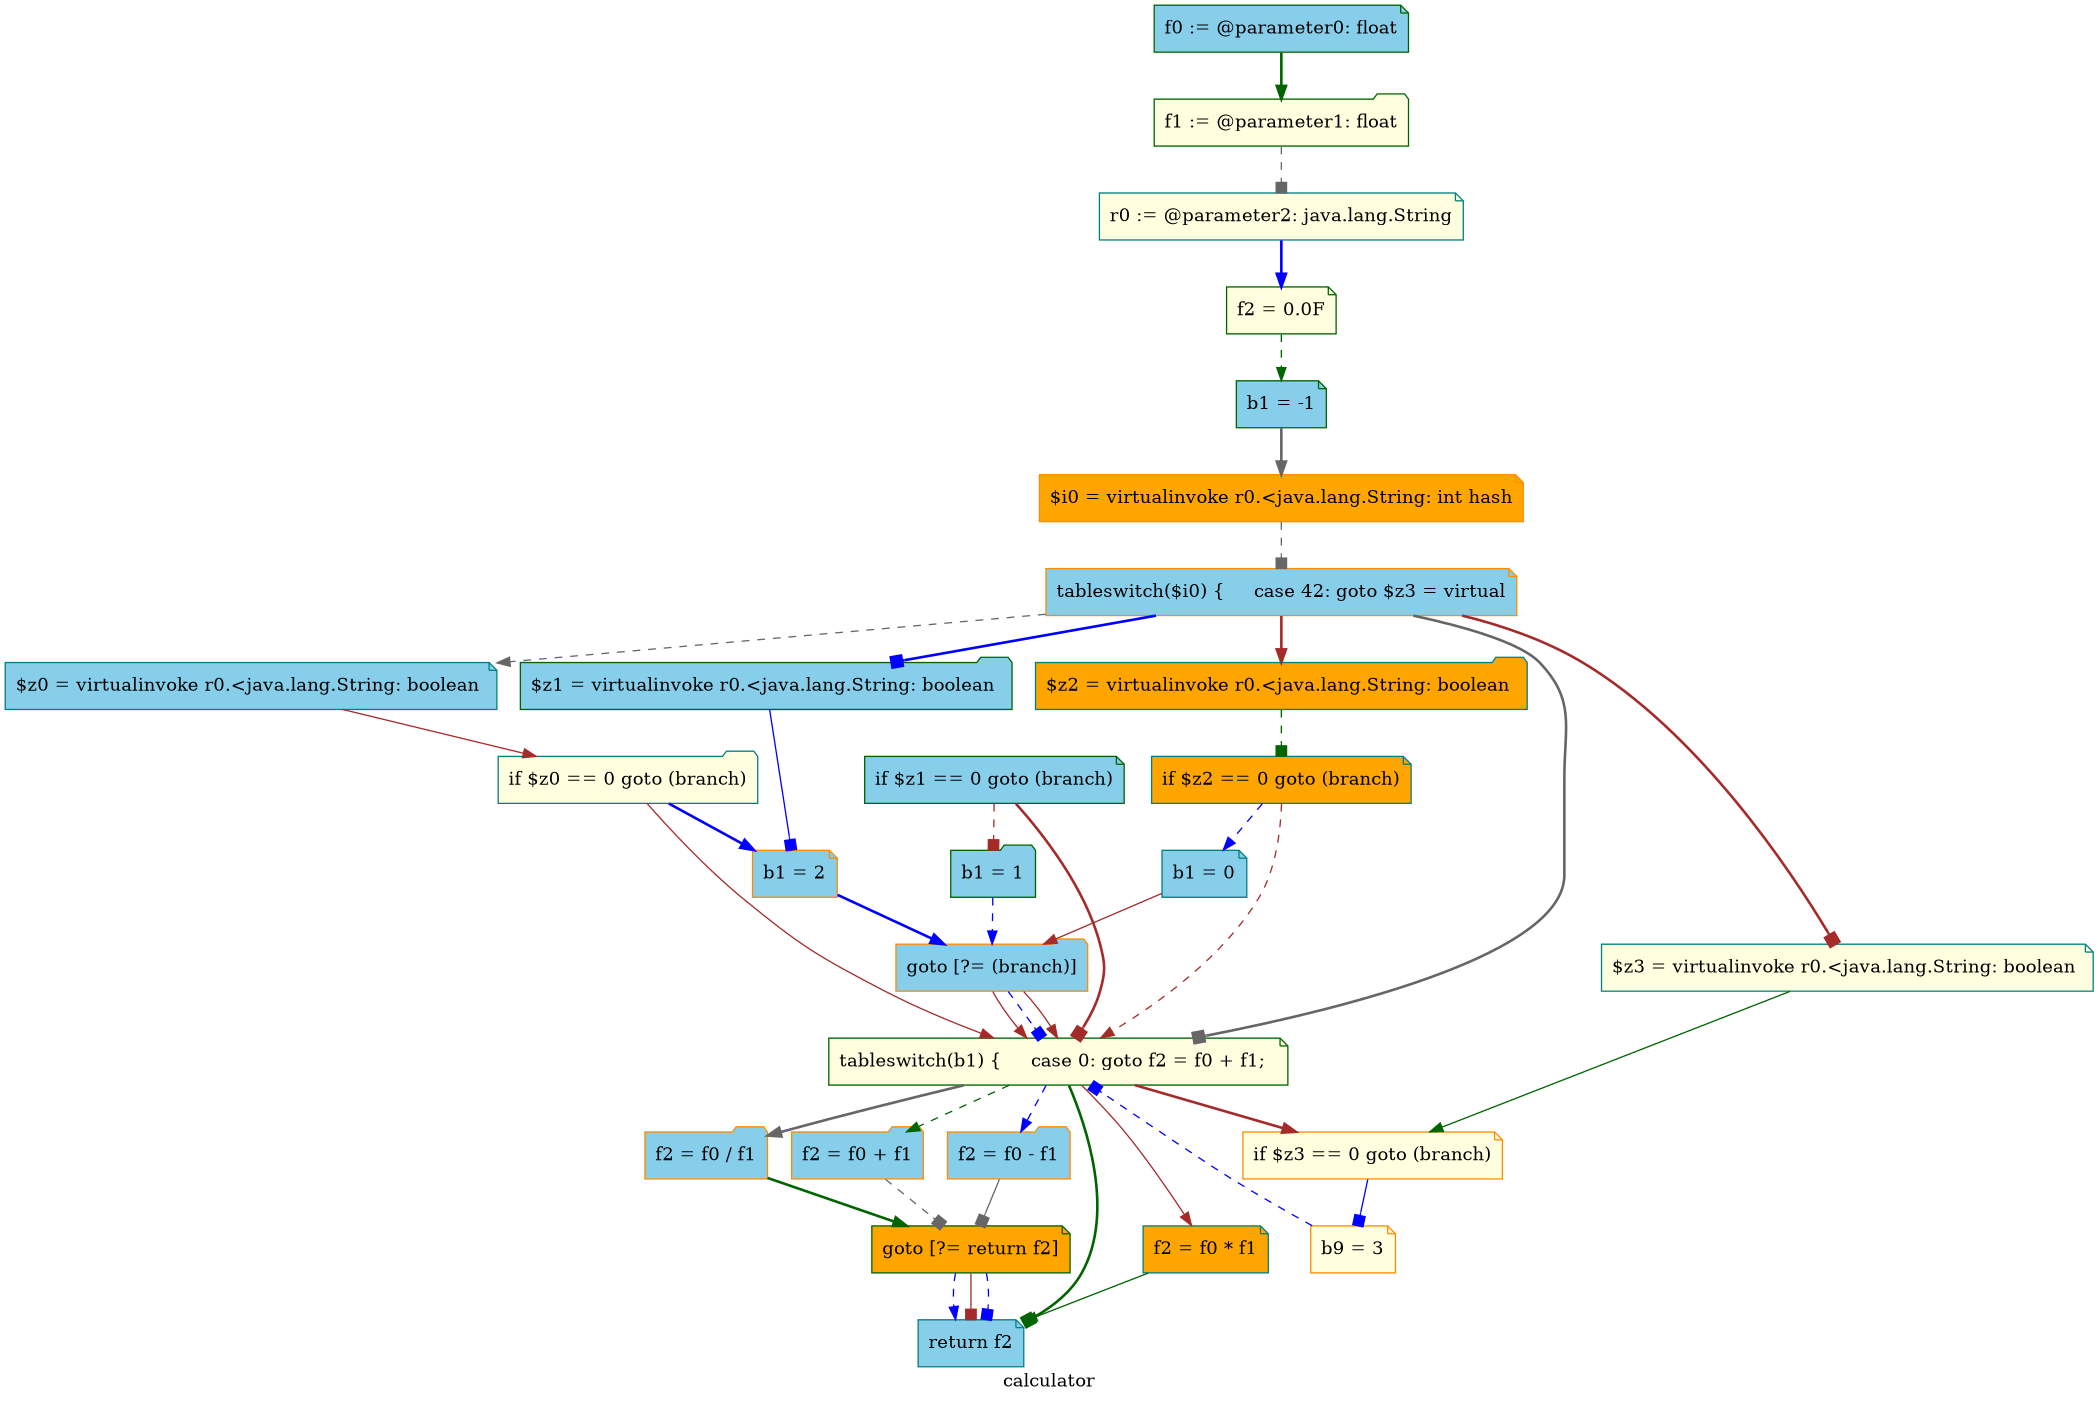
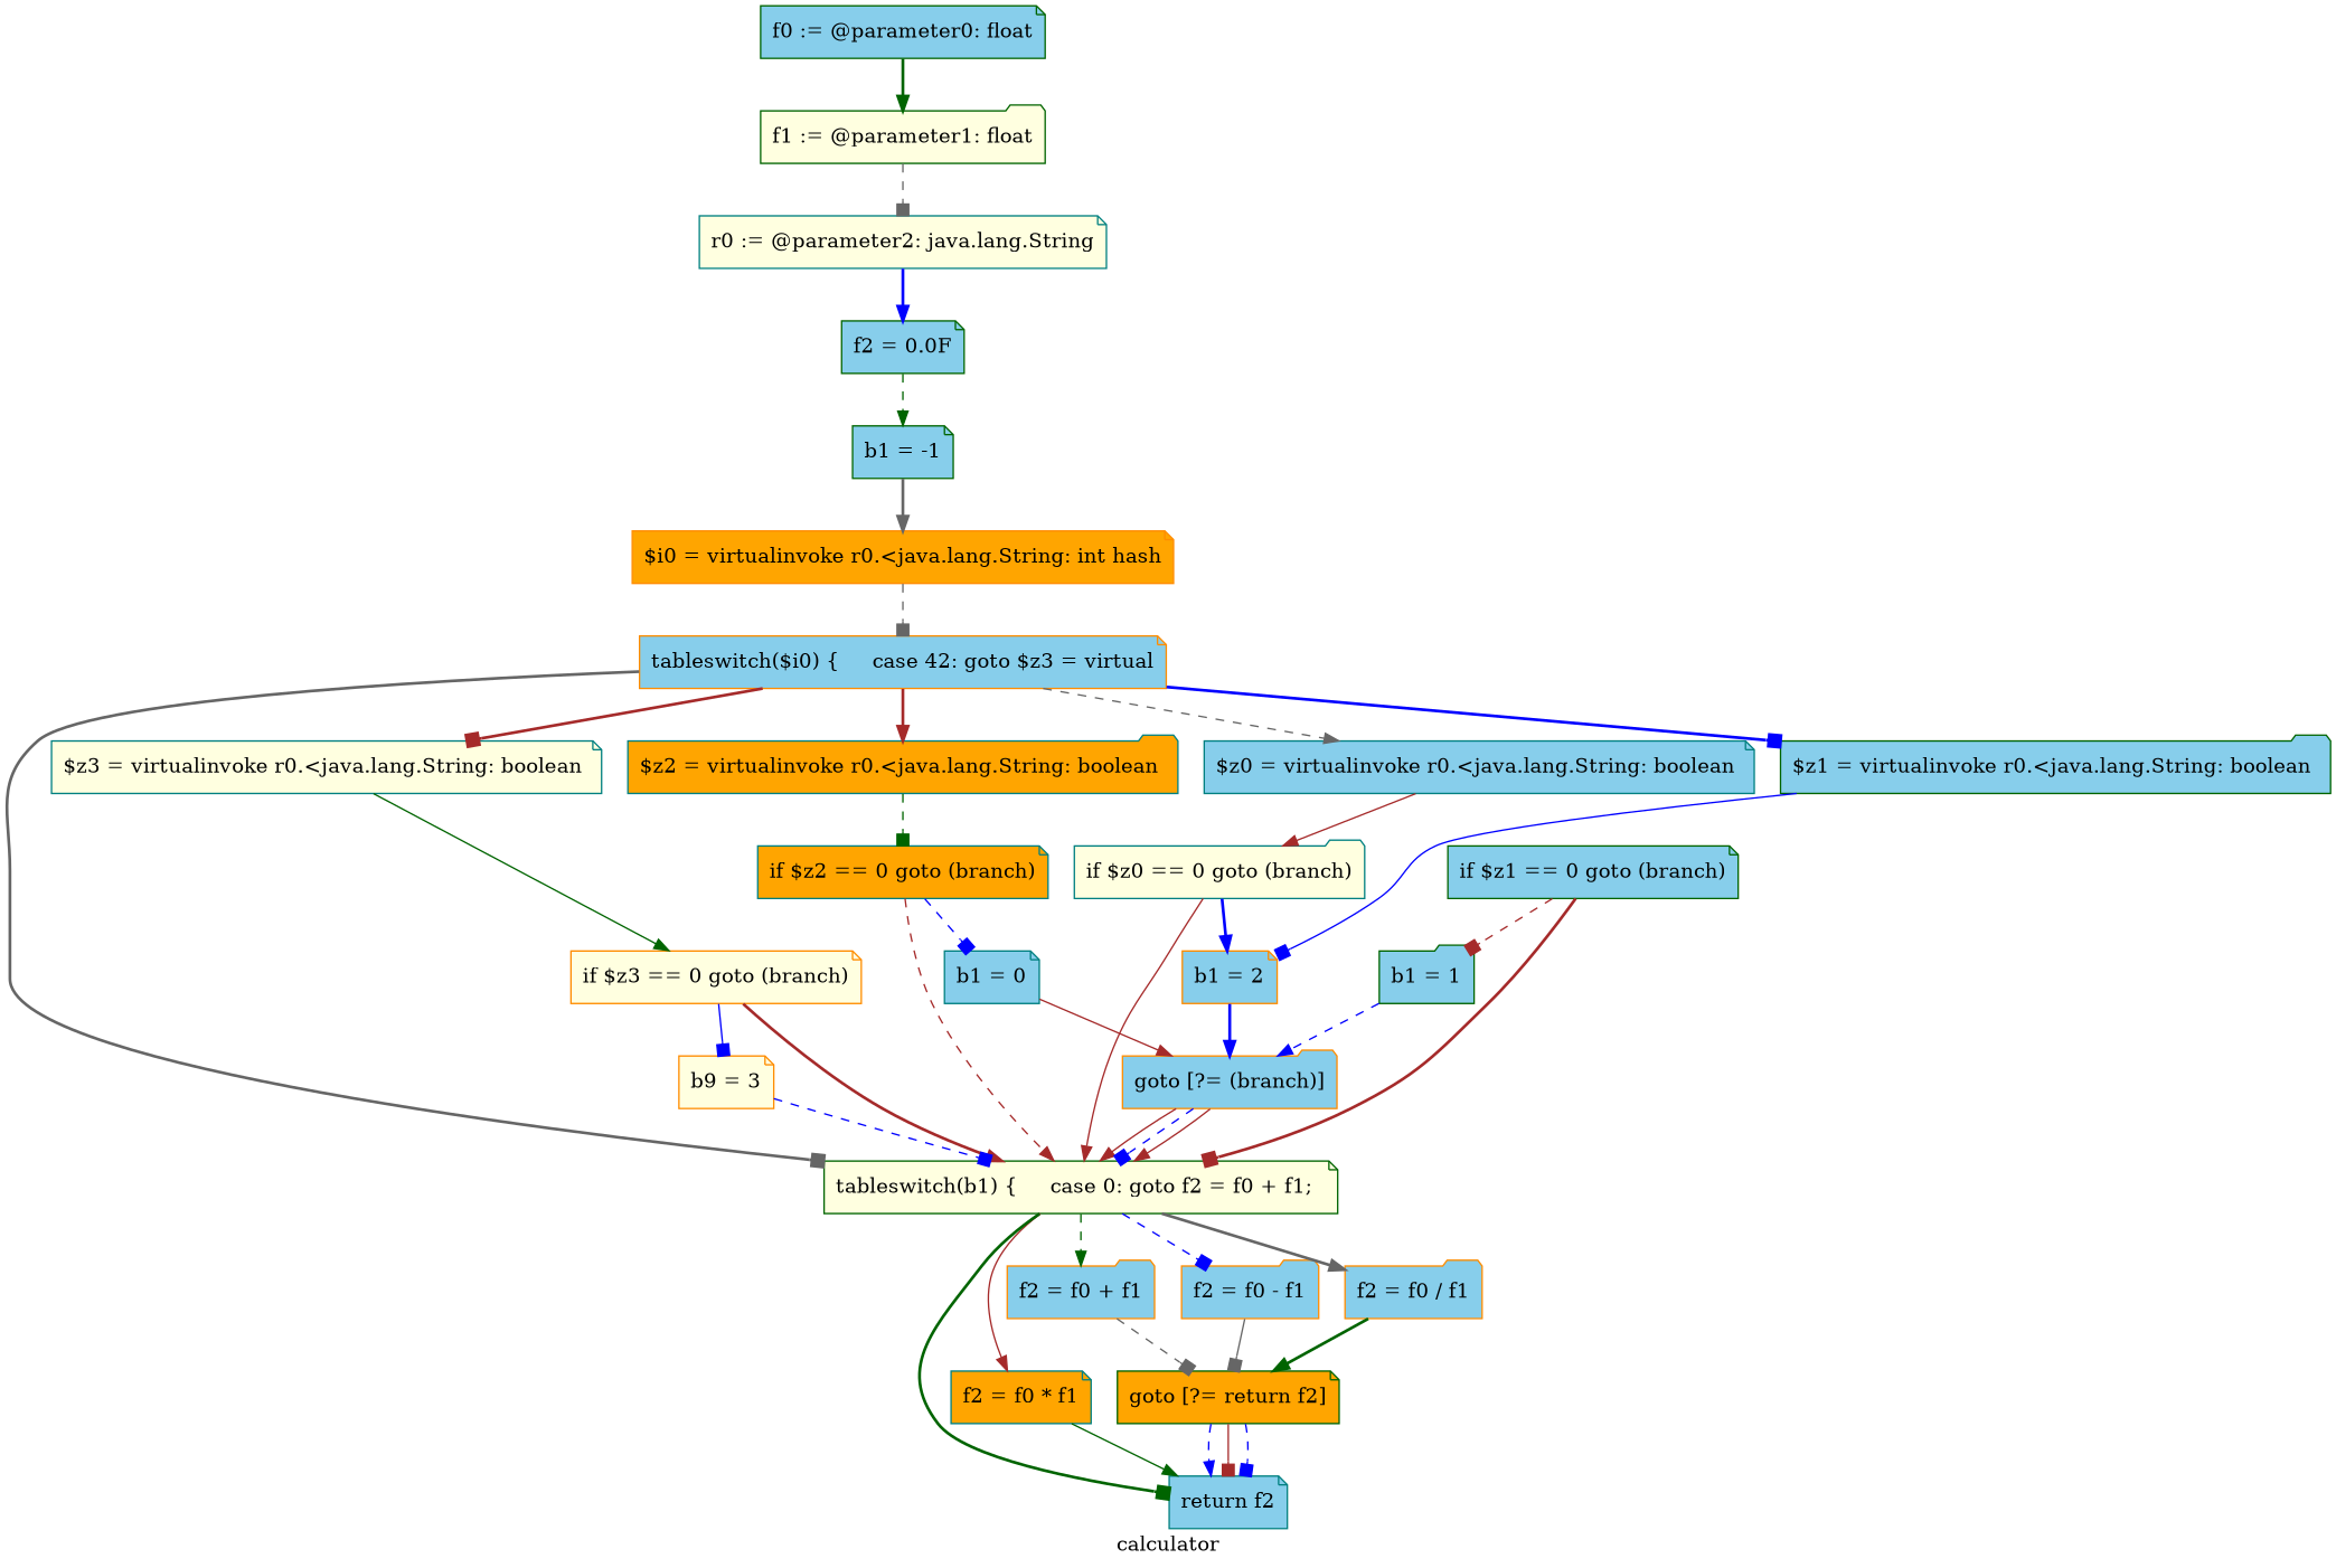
  digraph {
    label=calculator
    node [color=darkgreen fillcolor=skyblue shape=note style=filled]
    edge [arrowhead=normal color=blue style=dashed]
    n1 [label="f0 := @parameter0: float"]
    n2 [fillcolor=lightyellow label="f1 := @parameter1: float" shape=folder]
    n3 [color=teal fillcolor=lightyellow label="r0 := @parameter2: java.lang.String"]
-   n4 [fillcolor=lightyellow label="f2 = 0.0F"]
+   n4 [label="f2 = 0.0F"]
    n5 [label="b1 = -1"]
    n6 [color=darkorange fillcolor=orange label="$i0 = virtualinvoke r0.<java.lang.String: int hash"]
    n7 [color=darkorange label="tableswitch($i0) {     case 42: goto $z3 = virtual"]
    n8 [color=teal fillcolor=orange label="$z2 = virtualinvoke r0.<java.lang.String: boolean " shape=folder]
    n9 [label="$z1 = virtualinvoke r0.<java.lang.String: boolean " shape=folder]
    n10 [color=teal label="$z0 = virtualinvoke r0.<java.lang.String: boolean "]
    n11 [color=teal fillcolor=lightyellow label="$z3 = virtualinvoke r0.<java.lang.String: boolean "]
    n12 [fillcolor=lightyellow label="tableswitch(b1) {     case 0: goto f2 = f0 + f1;  "]
    n13 [color=teal fillcolor=orange label="if $z2 == 0 goto (branch)"]
    n14 [color=darkorange label="b1 = 2"]
    n15 [color=teal fillcolor=lightyellow label="if $z0 == 0 goto (branch)" shape=folder]
    n16 [color=darkorange fillcolor=lightyellow label="if $z3 == 0 goto (branch)"]
    n17 [color=darkorange label="f2 = f0 + f1" shape=folder]
    n18 [color=darkorange label="f2 = f0 - f1" shape=folder]
    n19 [color=darkorange label="f2 = f0 / f1" shape=folder]
    n20 [color=teal fillcolor=orange label="f2 = f0 * f1"]
    n21 [color=teal label="return f2"]
    n22 [color=teal label="b1 = 0"]
    n23 [color=darkorange label="goto [?= (branch)]" shape=folder]
    n24 [label="if $z1 == 0 goto (branch)"]
    n25 [label="b1 = 1" shape=folder]
    n26 [color=darkorange fillcolor=lightyellow label="b9 = 3"]
    n27 [fillcolor=orange label="goto [?= return f2]"]
    n1 -> n2 [color=darkgreen style=bold]
    n2 -> n3 [arrowhead=box color=gray40]
    n3 -> n4 [style=bold]
    n4 -> n5 [color=darkgreen]
    n5 -> n6 [color=gray40 style=bold]
    n6 -> n7 [arrowhead=box color=gray40]
    n7 -> n8 [color=brown style=bold]
    n7 -> n9 [arrowhead=box style=bold]
    n7 -> n10 [color=gray40]
    n7 -> n11 [arrowhead=box color=brown style=bold]
    n7 -> n12 [arrowhead=box color=gray40 style=bold]
    n8 -> n13 [arrowhead=box color=darkgreen]
    n9 -> n14 [arrowhead=box style=solid]
    n10 -> n15 [color=brown style=solid]
    n11 -> n16 [color=darkgreen style=solid]
    n12 -> n17 [color=darkgreen]
-   n12 -> n18
+   n12 -> n18 [arrowhead=box]
    n12 -> n19 [color=gray40 style=bold]
    n12 -> n20 [color=brown style=solid]
    n12 -> n21 [arrowhead=box color=darkgreen style=bold]
    n13 -> n12 [color=brown]
-   n13 -> n22
+   n13 -> n22 [arrowhead=box]
    n14 -> n23 [style=bold]
    n15 -> n12 [color=brown style=solid]
    n15 -> n14 [style=bold]
-   n12 -> n16 [color=brown style=bold]
+   n16 -> n12 [color=brown style=bold]
    n16 -> n26 [arrowhead=box style=solid]
    n17 -> n27 [arrowhead=box color=gray40]
    n18 -> n27 [arrowhead=box color=gray40 style=solid]
    n19 -> n27 [color=darkgreen style=bold]
    n20 -> n21 [color=darkgreen style=solid]
    n22 -> n23 [color=brown style=solid]
    n23 -> n12 [color=brown style=solid]
    n23 -> n12 [arrowhead=box]
    n23 -> n12 [color=brown style=solid]
    n24 -> n12 [arrowhead=box color=brown style=bold]
    n24 -> n25 [arrowhead=box color=brown]
    n25 -> n23
    n26 -> n12 [arrowhead=box]
    n27 -> n21
    n27 -> n21 [arrowhead=box color=brown style=solid]
    n27 -> n21 [arrowhead=box]
  }
